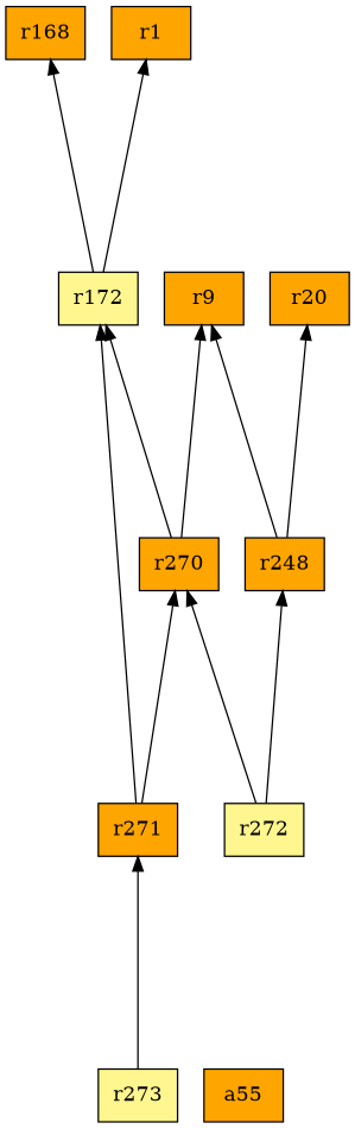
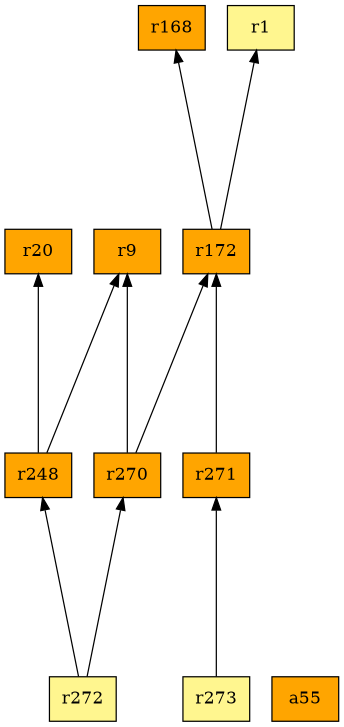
  digraph {
    fontname="DejaVu Serif"
    rankdir=BT
    ranksep=2.0
    node [fillcolor=orange fontname="DejaVu Serif" shape=record style=filled]
    edge [fontname="DejaVu Serif"]
    n1 [fillcolor=khaki1 label="{r272}"]
    n2 [label="{r270}"]
    n3 [label="{r248}"]
-   n4 [fillcolor=khaki1 label="{r172}"]
+   n4 [label="{r172}"]
    n5 [label="{r9}"]
    n6 [label="{r20}"]
    n7 [label="{r271}"]
    n8 [label="{r168}"]
-   n9 [label="{r1}"]
+   n9 [fillcolor=khaki1 label="{r1}"]
    n10 [label="{a55}"]
    n11 [fillcolor=khaki1 label="{r273}"]
    n1 -> n2
    n1 -> n3
    n2 -> n4
    n2 -> n5
    n3 -> n5
    n3 -> n6
    n4 -> n8
    n4 -> n9
-   n7 -> n2
    n7 -> n4
    n11 -> n7
  }
